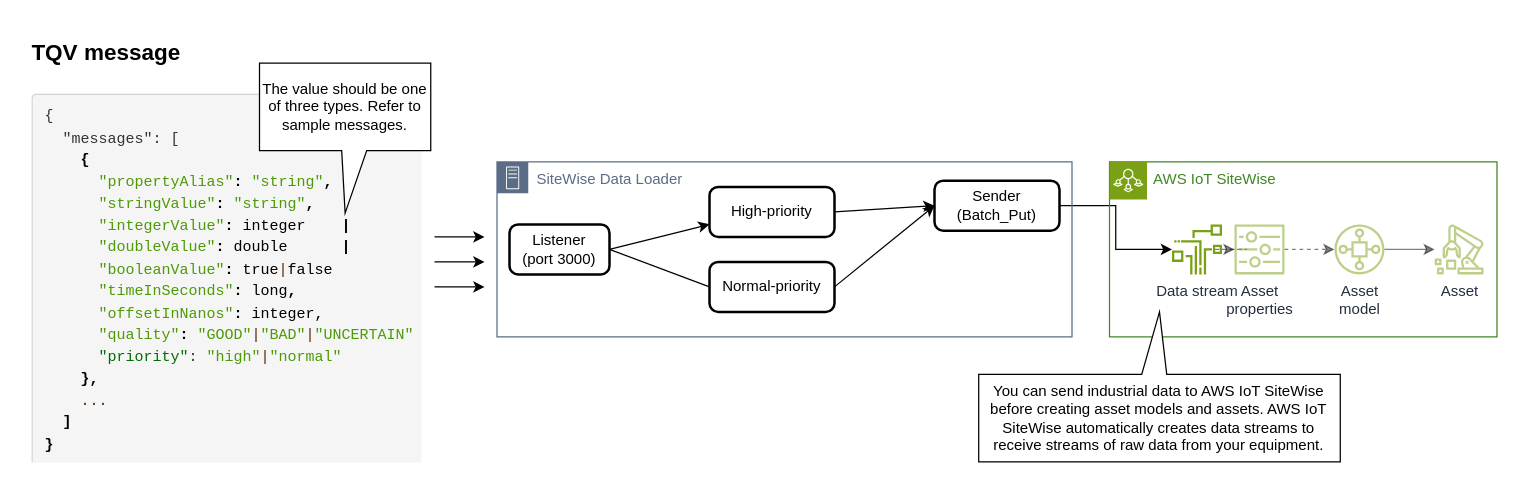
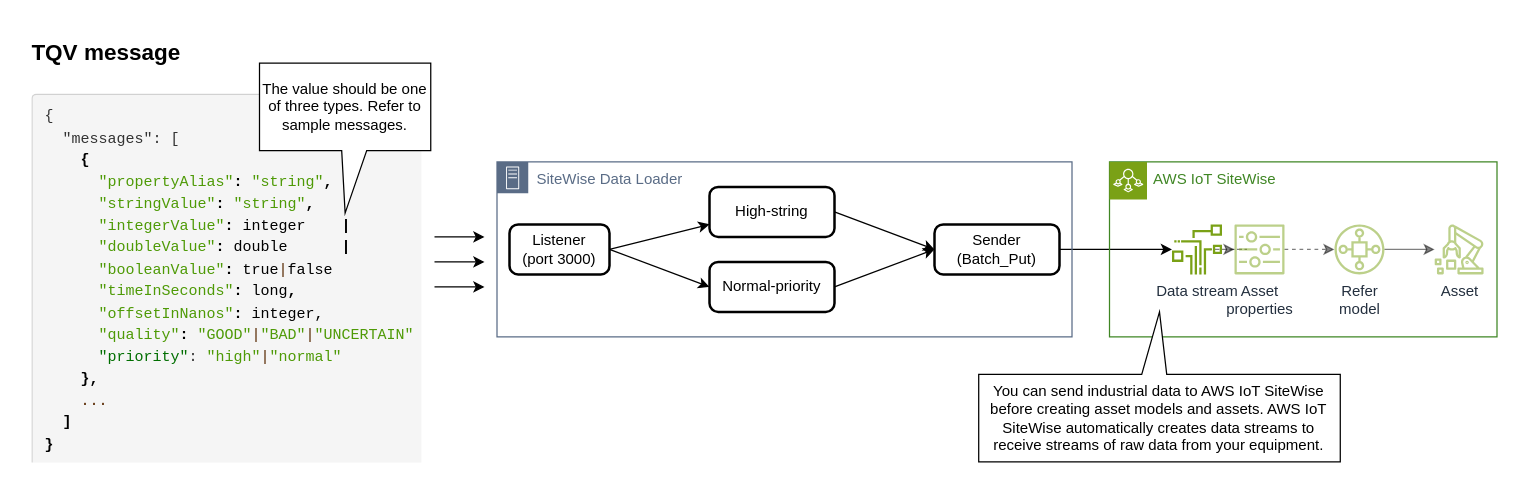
  <mxCell id="0" />
  <mxCell id="1" parent="0" />
  <mxCell id="2" style="edgeStyle=orthogonalEdgeStyle;rounded=0;orthogonalLoop=1;jettySize=auto;html=1;dashed=1;opacity=50;" edge="1" parent="1" source="3" target="5"><mxGeometry relative="1" as="geometry" /></mxCell>
  <mxCell id="3" value="Data stream" style="sketch=0;outlineConnect=0;fontColor=#232F3E;gradientColor=none;fillColor=#7AA116;strokeColor=none;dashed=0;verticalLabelPosition=bottom;verticalAlign=top;align=center;html=1;fontSize=12;fontStyle=0;aspect=fixed;pointerEvents=1;shape=mxgraph.aws4.iot_sitewise_data_streams;" vertex="1" parent="1"><mxGeometry x="937" y="179" width="40" height="40" as="geometry" /></mxCell>
  <mxCell id="4" style="edgeStyle=orthogonalEdgeStyle;rounded=0;orthogonalLoop=1;jettySize=auto;html=1;dashed=1;opacity=50;" edge="1" parent="1" source="5" target="7"><mxGeometry relative="1" as="geometry" /></mxCell>
  <mxCell id="5" value="Asset&lt;br&gt;properties" style="sketch=0;outlineConnect=0;fontColor=#232F3E;gradientColor=none;fillColor=#7AA116;strokeColor=none;dashed=0;verticalLabelPosition=bottom;verticalAlign=top;align=center;html=1;fontSize=12;fontStyle=0;aspect=fixed;pointerEvents=1;shape=mxgraph.aws4.iot_sitewise_asset_properties;opacity=50;" vertex="1" parent="1"><mxGeometry x="987" y="179" width="40" height="40" as="geometry" /></mxCell>
  <mxCell id="6" style="edgeStyle=orthogonalEdgeStyle;rounded=0;orthogonalLoop=1;jettySize=auto;html=1;dashed=0;opacity=50;" edge="1" parent="1" source="7" target="8"><mxGeometry relative="1" as="geometry" /></mxCell>
- <mxCell id="7" value="Asset&lt;br&gt;model" style="sketch=0;outlineConnect=0;fontColor=#232F3E;gradientColor=none;fillColor=#7AA116;strokeColor=none;dashed=0;verticalLabelPosition=bottom;verticalAlign=top;align=center;html=1;fontSize=12;fontStyle=0;aspect=fixed;pointerEvents=1;shape=mxgraph.aws4.iot_sitewise_asset_model;opacity=50;" vertex="1" parent="1"><mxGeometry x="1067" y="179" width="40" height="40" as="geometry" /></mxCell>
+ <mxCell id="7" value="Refer&lt;br&gt;model" style="sketch=0;outlineConnect=0;fontColor=#232F3E;gradientColor=none;fillColor=#7AA116;strokeColor=none;dashed=0;verticalLabelPosition=bottom;verticalAlign=top;align=center;html=1;fontSize=12;fontStyle=0;aspect=fixed;pointerEvents=1;shape=mxgraph.aws4.iot_sitewise_asset_model;opacity=50;" vertex="1" parent="1"><mxGeometry x="1067" y="179" width="40" height="40" as="geometry" /></mxCell>
  <mxCell id="8" value="Asset" style="sketch=0;outlineConnect=0;fontColor=#232F3E;gradientColor=none;fillColor=#7AA116;strokeColor=none;dashed=0;verticalLabelPosition=bottom;verticalAlign=top;align=center;html=1;fontSize=12;fontStyle=0;aspect=fixed;pointerEvents=1;shape=mxgraph.aws4.iot_sitewise_asset;opacity=50;" vertex="1" parent="1"><mxGeometry x="1147" y="179" width="39.49" height="40" as="geometry" /></mxCell>
- <mxCell id="9" style="rounded=0;orthogonalLoop=1;jettySize=auto;html=1;entryX=0;entryY=0.5;entryDx=0;entryDy=0;exitX=1;exitY=0.5;exitDx=0;exitDy=0;endArrow=none;" edge="1" parent="1" source="11" target="15"><mxGeometry relative="1" as="geometry" /></mxCell>
+ <mxCell id="9" style="rounded=0;orthogonalLoop=1;jettySize=auto;html=1;entryX=0;entryY=0.5;entryDx=0;entryDy=0;exitX=1;exitY=0.5;exitDx=0;exitDy=0;" edge="1" parent="1" source="11" target="15"><mxGeometry relative="1" as="geometry" /></mxCell>
  <mxCell id="10" style="rounded=0;orthogonalLoop=1;jettySize=auto;html=1;entryX=0;entryY=0.75;entryDx=0;entryDy=0;exitX=1;exitY=0.5;exitDx=0;exitDy=0;" edge="1" parent="1" source="11" target="13"><mxGeometry relative="1" as="geometry" /></mxCell>
  <mxCell id="11" value="Listener&lt;br&gt;(port 3000)" style="rounded=1;whiteSpace=wrap;html=1;absoluteArcSize=1;arcSize=14;strokeWidth=2;" vertex="1" parent="1"><mxGeometry x="407" y="179" width="80" height="40" as="geometry" /></mxCell>
  <mxCell id="12" style="rounded=0;orthogonalLoop=1;jettySize=auto;html=1;entryX=0;entryY=0.5;entryDx=0;entryDy=0;exitX=1;exitY=0.5;exitDx=0;exitDy=0;" edge="1" parent="1" source="13" target="17"><mxGeometry relative="1" as="geometry" /></mxCell>
- <mxCell id="13" value="High-priority" style="rounded=1;whiteSpace=wrap;html=1;absoluteArcSize=1;arcSize=14;strokeWidth=2;" vertex="1" parent="1"><mxGeometry x="567" y="149" width="100" height="40" as="geometry" /></mxCell>
+ <mxCell id="13" value="High-string" style="rounded=1;whiteSpace=wrap;html=1;absoluteArcSize=1;arcSize=14;strokeWidth=2;" vertex="1" parent="1"><mxGeometry x="567" y="149" width="100" height="40" as="geometry" /></mxCell>
  <mxCell id="14" style="rounded=0;orthogonalLoop=1;jettySize=auto;html=1;entryX=0;entryY=0.5;entryDx=0;entryDy=0;exitX=1;exitY=0.5;exitDx=0;exitDy=0;" edge="1" parent="1" source="15" target="17"><mxGeometry relative="1" as="geometry" /></mxCell>
  <mxCell id="15" value="Normal-priority" style="rounded=1;whiteSpace=wrap;html=1;absoluteArcSize=1;arcSize=14;strokeWidth=2;" vertex="1" parent="1"><mxGeometry x="567" y="209" width="100" height="40" as="geometry" /></mxCell>
  <mxCell id="16" style="edgeStyle=orthogonalEdgeStyle;rounded=0;orthogonalLoop=1;jettySize=auto;html=1;" edge="1" parent="1" source="17" target="3"><mxGeometry relative="1" as="geometry" /></mxCell>
- <mxCell id="17" value="Sender&lt;br&gt;(Batch_Put)" style="rounded=1;whiteSpace=wrap;html=1;absoluteArcSize=1;arcSize=14;strokeWidth=2;" vertex="1" parent="1"><mxGeometry x="747" y="144" width="100" height="40" as="geometry" /></mxCell>
+ <mxCell id="17" value="Sender&lt;br&gt;(Batch_Put)" style="rounded=1;whiteSpace=wrap;html=1;absoluteArcSize=1;arcSize=14;strokeWidth=2;" vertex="1" parent="1"><mxGeometry x="747" y="179" width="100" height="40" as="geometry" /></mxCell>
  <mxCell id="18" value="&amp;nbsp;AWS IoT SiteWise" style="points=[[0,0],[0.25,0],[0.5,0],[0.75,0],[1,0],[1,0.25],[1,0.5],[1,0.75],[1,1],[0.75,1],[0.5,1],[0.25,1],[0,1],[0,0.75],[0,0.5],[0,0.25]];outlineConnect=0;gradientColor=none;html=1;whiteSpace=wrap;fontSize=12;fontStyle=0;container=1;pointerEvents=0;collapsible=0;recursiveResize=0;shape=mxgraph.aws4.group;grIcon=mxgraph.aws4.group_iot_greengrass;strokeColor=#3F8624;fillColor=none;verticalAlign=top;align=left;spacingLeft=30;fontColor=#3F8624;dashed=0;" vertex="1" parent="1"><mxGeometry x="887" y="129" width="310" height="140" as="geometry" /></mxCell>
  <mxCell id="19" value="" style="sketch=0;points=[[0,0,0],[0.25,0,0],[0.5,0,0],[0.75,0,0],[1,0,0],[0,1,0],[0.25,1,0],[0.5,1,0],[0.75,1,0],[1,1,0],[0,0.25,0],[0,0.5,0],[0,0.75,0],[1,0.25,0],[1,0.5,0],[1,0.75,0]];outlineConnect=0;fontColor=#232F3E;fillColor=#7AA116;strokeColor=#ffffff;dashed=0;verticalLabelPosition=bottom;verticalAlign=top;align=center;html=1;fontSize=12;fontStyle=0;aspect=fixed;shape=mxgraph.aws4.resourceIcon;resIcon=mxgraph.aws4.iot_sitewise;" vertex="1" parent="18"><mxGeometry width="30" height="30" as="geometry" /></mxCell>
  <mxCell id="20" value="SiteWise Data Loader" style="points=[[0,0],[0.25,0],[0.5,0],[0.75,0],[1,0],[1,0.25],[1,0.5],[1,0.75],[1,1],[0.75,1],[0.5,1],[0.25,1],[0,1],[0,0.75],[0,0.5],[0,0.25]];outlineConnect=0;gradientColor=none;html=1;whiteSpace=wrap;fontSize=12;fontStyle=0;container=1;pointerEvents=0;collapsible=0;recursiveResize=0;shape=mxgraph.aws4.group;grIcon=mxgraph.aws4.group_on_premise;strokeColor=#5A6C86;fillColor=none;verticalAlign=top;align=left;spacingLeft=30;fontColor=#5A6C86;dashed=0;" vertex="1" parent="1"><mxGeometry x="397" y="129" width="460" height="140" as="geometry" /></mxCell>
  <mxCell id="21" value="" style="endArrow=classic;html=1;rounded=0;" edge="1" parent="1"><mxGeometry width="50" height="50" relative="1" as="geometry"><mxPoint x="347" y="189" as="sourcePoint" /><mxPoint x="387" y="189" as="targetPoint" /></mxGeometry></mxCell>
  <mxCell id="22" value="&lt;h1&gt;&lt;font style=&quot;font-size: 18px;&quot;&gt;TQV message&lt;/font&gt;&lt;/h1&gt;&lt;pre style=&quot;padding: 9.5px; font-family: Consolas, Monaco, Menlo, &amp;quot;Courier New&amp;quot;, monospace; border-radius: 4px; margin-top: 20px; margin-bottom: 20px; line-height: 17.5px; word-break: break-all; overflow-wrap: break-word; background-color: rgb(245, 245, 245); border: 1px solid rgba(0, 0, 0, 0.15);&quot;&gt;&lt;span style=&quot;color: rgb(51, 51, 51);&quot;&gt;{&lt;br&gt;  &quot;messages&quot;: [&lt;br&gt;    &lt;span style=&quot;color: rgb(0, 0, 0); font-weight: bold;&quot; class=&quot;p&quot;&gt;{&lt;/span&gt;&lt;br&gt;      &lt;span style=&quot;color: rgb(78, 154, 6);&quot; class=&quot;s2&quot;&gt;&quot;propertyAlias&quot;&lt;/span&gt;&lt;span style=&quot;color: rgb(0, 0, 0); font-weight: bold;&quot; class=&quot;p&quot;&gt;:&lt;/span&gt; &lt;span style=&quot;color: rgb(78, 154, 6);&quot; class=&quot;s2&quot;&gt;&quot;string&quot;&lt;/span&gt;&lt;span style=&quot;color: rgb(0, 0, 0); font-weight: bold;&quot; class=&quot;p&quot;&gt;,&lt;/span&gt;&lt;br&gt;      &lt;span style=&quot;color: rgb(78, 154, 6);&quot; class=&quot;s2&quot;&gt;&quot;stringValue&quot;&lt;/span&gt;&lt;span style=&quot;color: rgb(0, 0, 0); font-weight: bold;&quot; class=&quot;p&quot;&gt;:&lt;/span&gt; &lt;span style=&quot;color: rgb(78, 154, 6);&quot; class=&quot;s2&quot;&gt;&quot;string&quot;&lt;/span&gt;&lt;span style=&quot;color: rgb(0, 0, 0); font-weight: bold;&quot; class=&quot;p&quot;&gt;,&lt;/span&gt;&lt;br&gt;      &lt;span style=&quot;color: rgb(78, 154, 6);&quot; class=&quot;s2&quot;&gt;&quot;integerValue&quot;&lt;/span&gt;&lt;span style=&quot;color: rgb(0, 0, 0); font-weight: bold;&quot; class=&quot;p&quot;&gt;:&lt;/span&gt; &lt;span style=&quot;color: rgb(0, 0, 0);&quot; class=&quot;n&quot;&gt;integer&lt;b&gt;    |&lt;/b&gt;&lt;/span&gt;&lt;br&gt;      &lt;span style=&quot;color: rgb(78, 154, 6);&quot; class=&quot;s2&quot;&gt;&quot;doubleValue&quot;&lt;/span&gt;&lt;span style=&quot;color: rgb(0, 0, 0); font-weight: bold;&quot; class=&quot;p&quot;&gt;:&lt;/span&gt; &lt;span style=&quot;color: rgb(0, 0, 0);&quot; class=&quot;n&quot;&gt;double&lt;b&gt;      |&lt;/b&gt;&lt;/span&gt;&lt;br&gt;      &lt;span style=&quot;color: rgb(78, 154, 6);&quot; class=&quot;s2&quot;&gt;&quot;booleanValue&quot;&lt;/span&gt;&lt;span style=&quot;color: rgb(0, 0, 0); font-weight: bold;&quot; class=&quot;p&quot;&gt;:&lt;/span&gt; &lt;span style=&quot;color: rgb(0, 0, 0);&quot; class=&quot;n&quot;&gt;true&lt;/span&gt;&lt;span style=&quot;color: rgb(88, 40, 0);&quot; class=&quot;o&quot;&gt;|&lt;/span&gt;&lt;span style=&quot;color: rgb(0, 0, 0);&quot; class=&quot;n&quot;&gt;false&lt;/span&gt;&lt;br&gt;      &lt;span style=&quot;color: rgb(78, 154, 6);&quot; class=&quot;s2&quot;&gt;&quot;timeInSeconds&quot;&lt;/span&gt;&lt;span style=&quot;color: rgb(0, 0, 0); font-weight: bold;&quot; class=&quot;p&quot;&gt;:&lt;/span&gt; &lt;span style=&quot;color: rgb(0, 0, 0);&quot; class=&quot;n&quot;&gt;long&lt;/span&gt;&lt;span style=&quot;color: rgb(0, 0, 0); font-weight: bold;&quot; class=&quot;p&quot;&gt;,&lt;/span&gt;&lt;br&gt;      &lt;span style=&quot;color: rgb(78, 154, 6);&quot; class=&quot;s2&quot;&gt;&quot;offsetInNanos&quot;&lt;/span&gt;&lt;span style=&quot;color: rgb(0, 0, 0); font-weight: bold;&quot; class=&quot;p&quot;&gt;:&lt;/span&gt; &lt;span style=&quot;color: rgb(0, 0, 0);&quot; class=&quot;n&quot;&gt;integer,&lt;/span&gt;&lt;br&gt;      &lt;span style=&quot;color: rgb(78, 154, 6);&quot; class=&quot;s2&quot;&gt;&quot;quality&quot;&lt;/span&gt;&lt;span style=&quot;color: rgb(0, 0, 0); font-weight: bold;&quot; class=&quot;p&quot;&gt;:&lt;/span&gt; &lt;span style=&quot;color: rgb(78, 154, 6);&quot; class=&quot;s2&quot;&gt;&quot;GOOD&quot;&lt;/span&gt;&lt;span style=&quot;color: rgb(88, 40, 0);&quot; class=&quot;o&quot;&gt;|&lt;/span&gt;&lt;span style=&quot;color: rgb(78, 154, 6);&quot; class=&quot;s2&quot;&gt;&quot;BAD&quot;&lt;/span&gt;&lt;span style=&quot;color: rgb(88, 40, 0);&quot; class=&quot;o&quot;&gt;|&lt;/span&gt;&lt;span style=&quot;color: rgb(78, 154, 6);&quot; class=&quot;s2&quot;&gt;&quot;UNCERTAIN&quot;&lt;br&gt;&lt;/span&gt;      &lt;/span&gt;&lt;font color=&quot;#006e00&quot;&gt;&quot;priority&quot;&lt;/font&gt;&lt;font color=&quot;#333333&quot;&gt;:&lt;/font&gt;&lt;span style=&quot;color: rgb(51, 51, 51);&quot;&gt; &lt;/span&gt;&lt;span style=&quot;color: rgb(78, 154, 6); border-color: var(--border-color);&quot; class=&quot;s2&quot;&gt;&quot;high&quot;&lt;/span&gt;&lt;span style=&quot;color: rgb(88, 40, 0); border-color: var(--border-color);&quot; class=&quot;o&quot;&gt;|&lt;/span&gt;&lt;span style=&quot;color: rgb(78, 154, 6); border-color: var(--border-color);&quot; class=&quot;s2&quot;&gt;&quot;normal&quot;&lt;/span&gt;&lt;font color=&quot;#333333&quot;&gt;&lt;br&gt;    &lt;/font&gt;&lt;span style=&quot;color: rgb(0, 0, 0); font-weight: bold;&quot; class=&quot;p&quot;&gt;},&lt;/span&gt;&lt;font color=&quot;#333333&quot;&gt;&lt;br&gt;    &lt;/font&gt;&lt;span style=&quot;color: rgb(88, 40, 0);&quot; class=&quot;o&quot;&gt;...&lt;/span&gt;&lt;font color=&quot;#333333&quot;&gt;&lt;br&gt;&lt;/font&gt;&lt;span style=&quot;color: rgb(0, 0, 0); font-weight: bold;&quot; class=&quot;p&quot;&gt;  ]&lt;br&gt;}&lt;/span&gt;&lt;/pre&gt;" style="text;html=1;strokeColor=none;fillColor=none;spacing=5;spacingTop=-20;whiteSpace=wrap;overflow=hidden;rounded=0;" vertex="1" parent="1"><mxGeometry x="20" y="20" width="320" height="350" as="geometry" /></mxCell>
  <mxCell id="23" value="" style="endArrow=classic;html=1;rounded=0;" edge="1" parent="1"><mxGeometry width="50" height="50" relative="1" as="geometry"><mxPoint x="347" y="209" as="sourcePoint" /><mxPoint x="387" y="209" as="targetPoint" /></mxGeometry></mxCell>
  <mxCell id="24" value="" style="endArrow=classic;html=1;rounded=0;" edge="1" parent="1"><mxGeometry width="50" height="50" relative="1" as="geometry"><mxPoint x="347" y="229" as="sourcePoint" /><mxPoint x="387" y="229" as="targetPoint" /></mxGeometry></mxCell>
  <mxCell id="25" value="The value should be one of three types. Refer to sample messages." style="shape=callout;whiteSpace=wrap;html=1;perimeter=calloutPerimeter;size=50;position=0.48;" vertex="1" parent="1"><mxGeometry x="207" y="50" width="137" height="120" as="geometry" /></mxCell>
  <mxCell id="26" value="You can send industrial data to AWS IoT SiteWise before creating asset models and assets. AWS IoT SiteWise automatically creates data streams to receive streams of raw data from your equipment." style="shape=callout;whiteSpace=wrap;html=1;perimeter=calloutPerimeter;size=50;position=0.48;direction=west;" vertex="1" parent="1"><mxGeometry x="782.38" y="249" width="289.25" height="120" as="geometry" /></mxCell>
